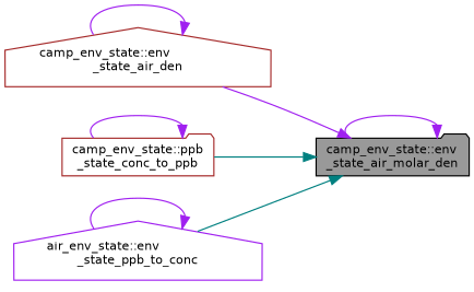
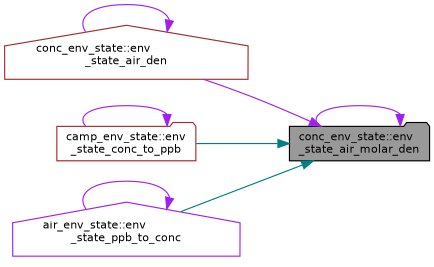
  digraph {
    rankdir=RL
    node [color=brown fillcolor=white fontname=Helvetica fontsize=10 shape=folder style=filled]
    edge [color=purple dir=back fontname=Helvetica fontsize=10 labelfontname=Helvetica labelfontsize=10 style=solid]
-   n1 [color=black fillcolor=grey60 fontcolor=black height=0.2 label="camp_env_state::env\l_state_air_molar_den" width=0.4]
-   n2 [height=0.2 label="camp_env_state::env\l_state_air_den" shape=house width=0.4]
-   n3 [height=0.2 label="camp_env_state::ppb\l_state_conc_to_ppb" width=0.4]
+   n1 [color=black fillcolor=grey60 fontcolor=black height=0.2 label="conc_env_state::env\l_state_air_molar_den" width=0.4]
+   n2 [height=0.2 label="conc_env_state::env\l_state_air_den" shape=house width=0.4]
+   n3 [height=0.2 label="camp_env_state::env\l_state_conc_to_ppb" width=0.4]
    n4 [color=purple height=0.2 label="air_env_state::env\l_state_ppb_to_conc" shape=house width=0.4]
    n1 -> n1
    n1 -> n2
    n1 -> n3 [color=teal]
    n1 -> n4 [color=teal]
    n2 -> n2
    n3 -> n3
    n4 -> n4
  }
